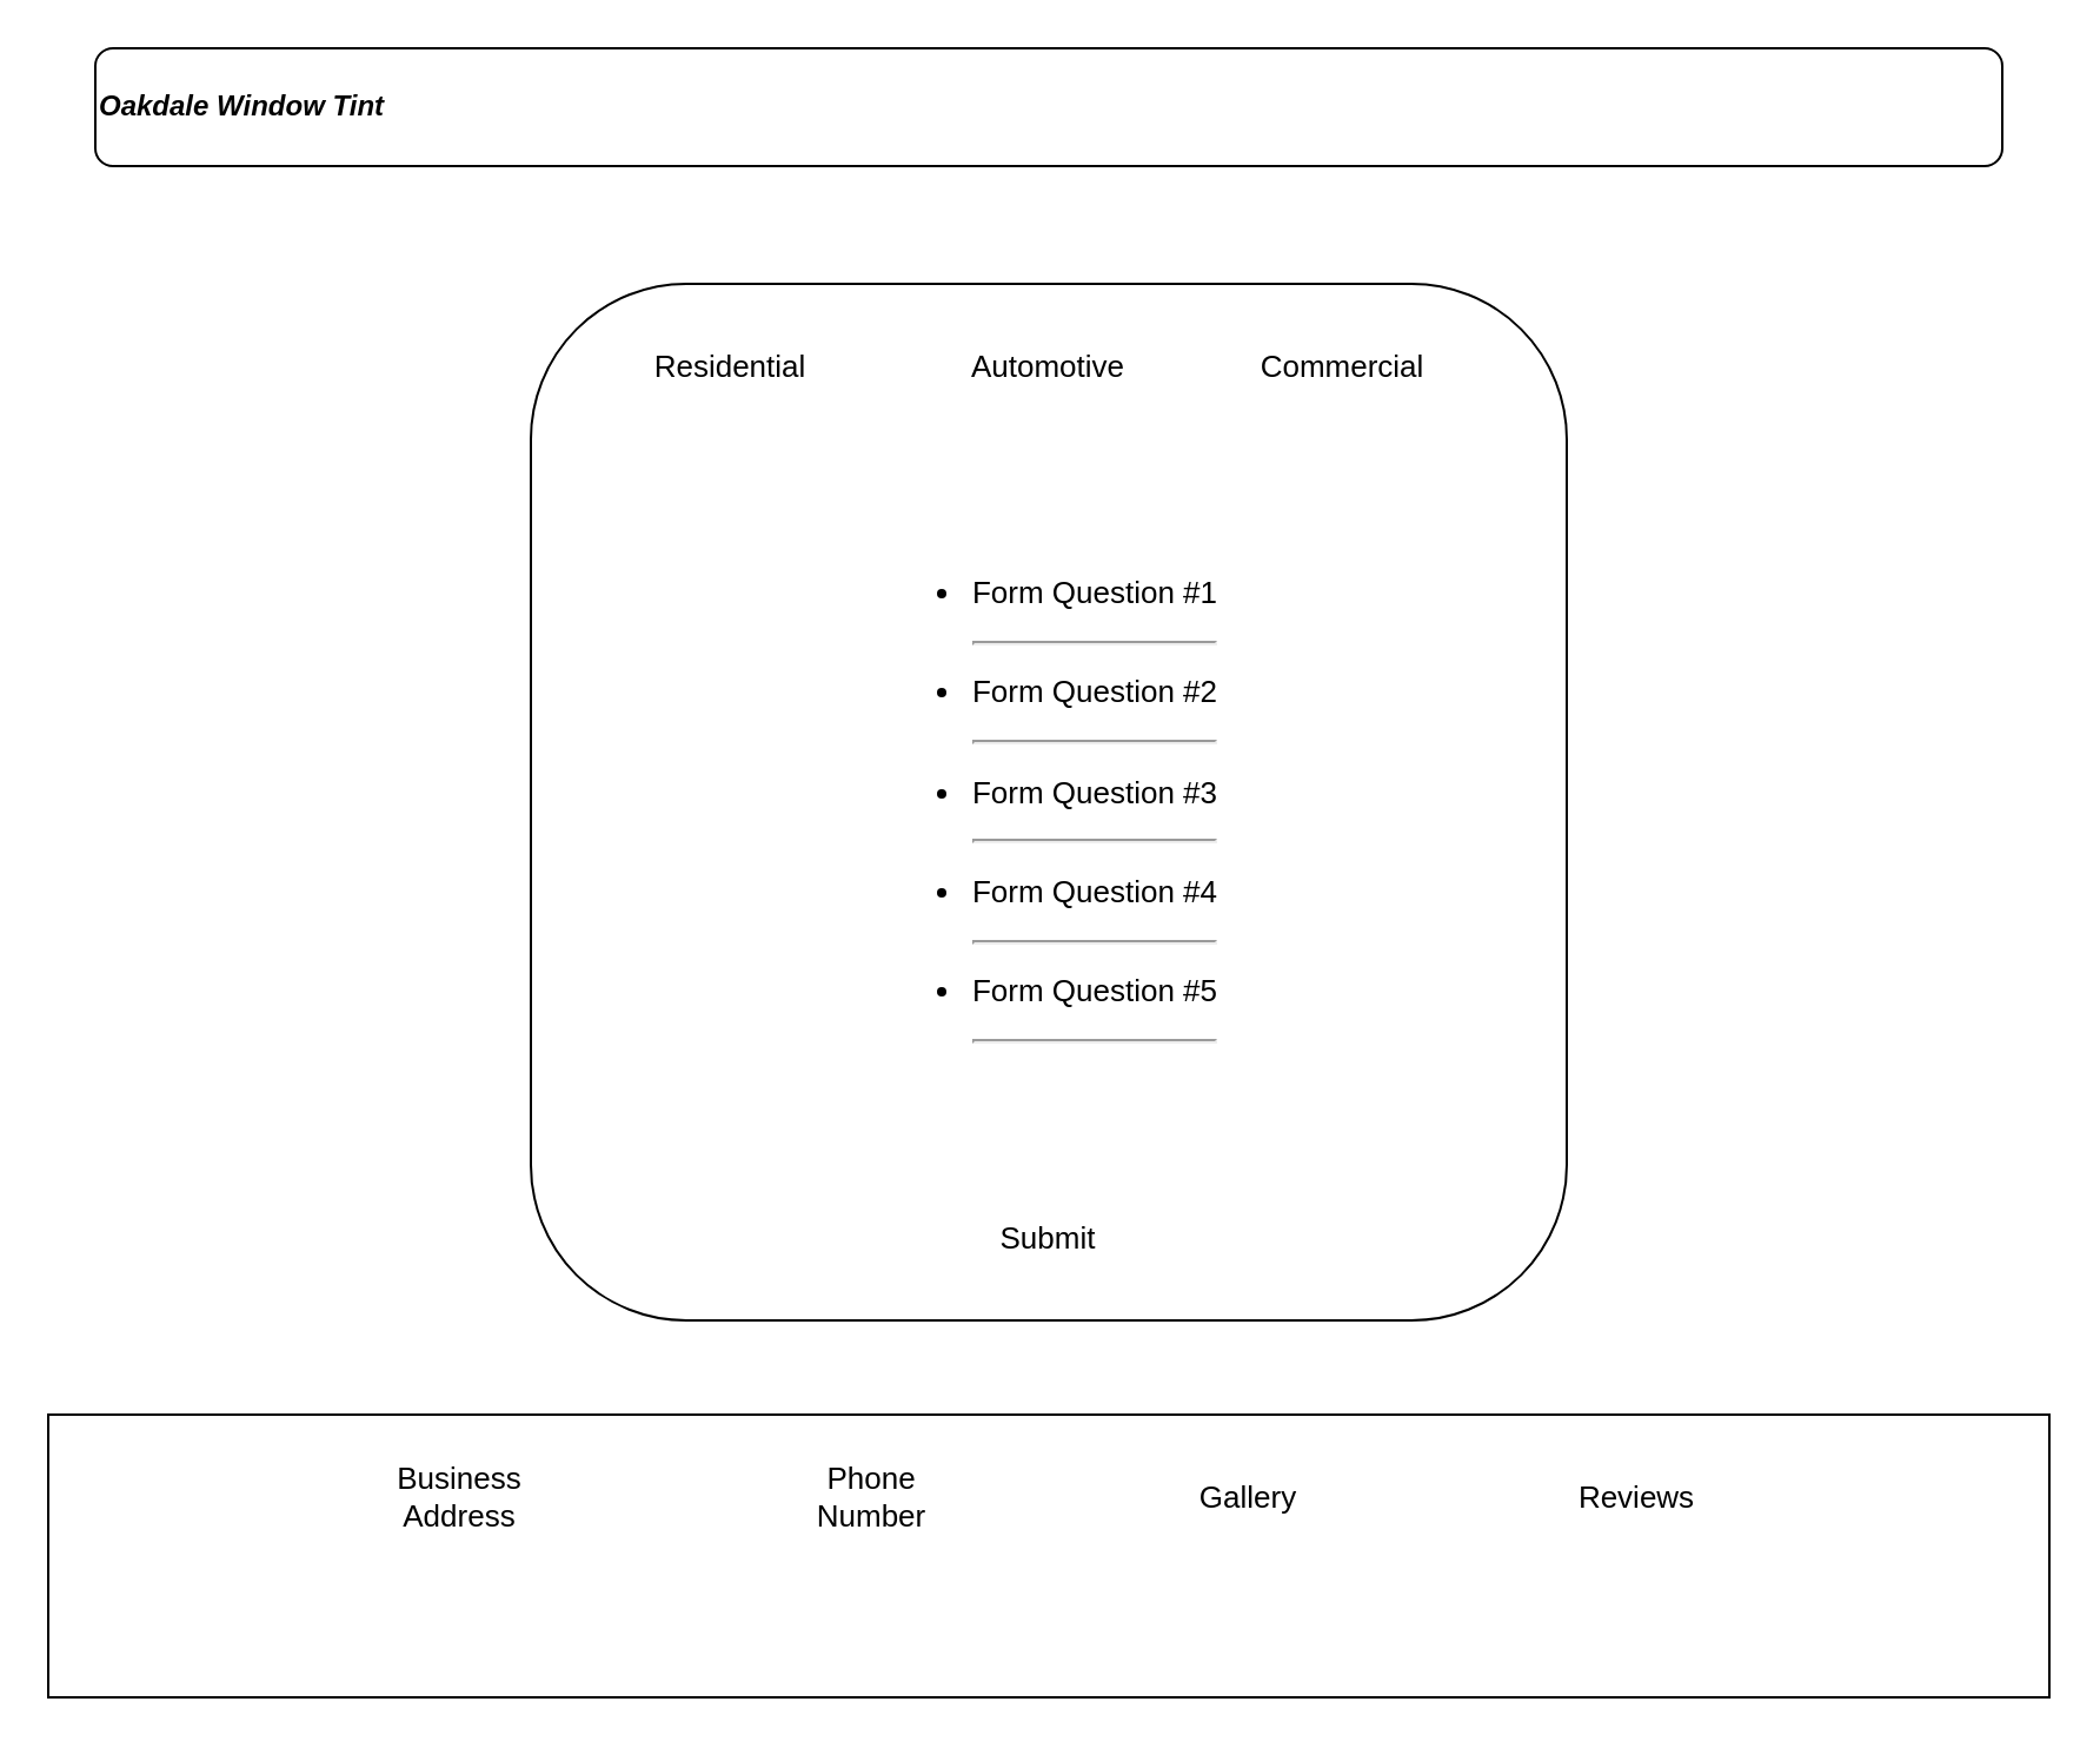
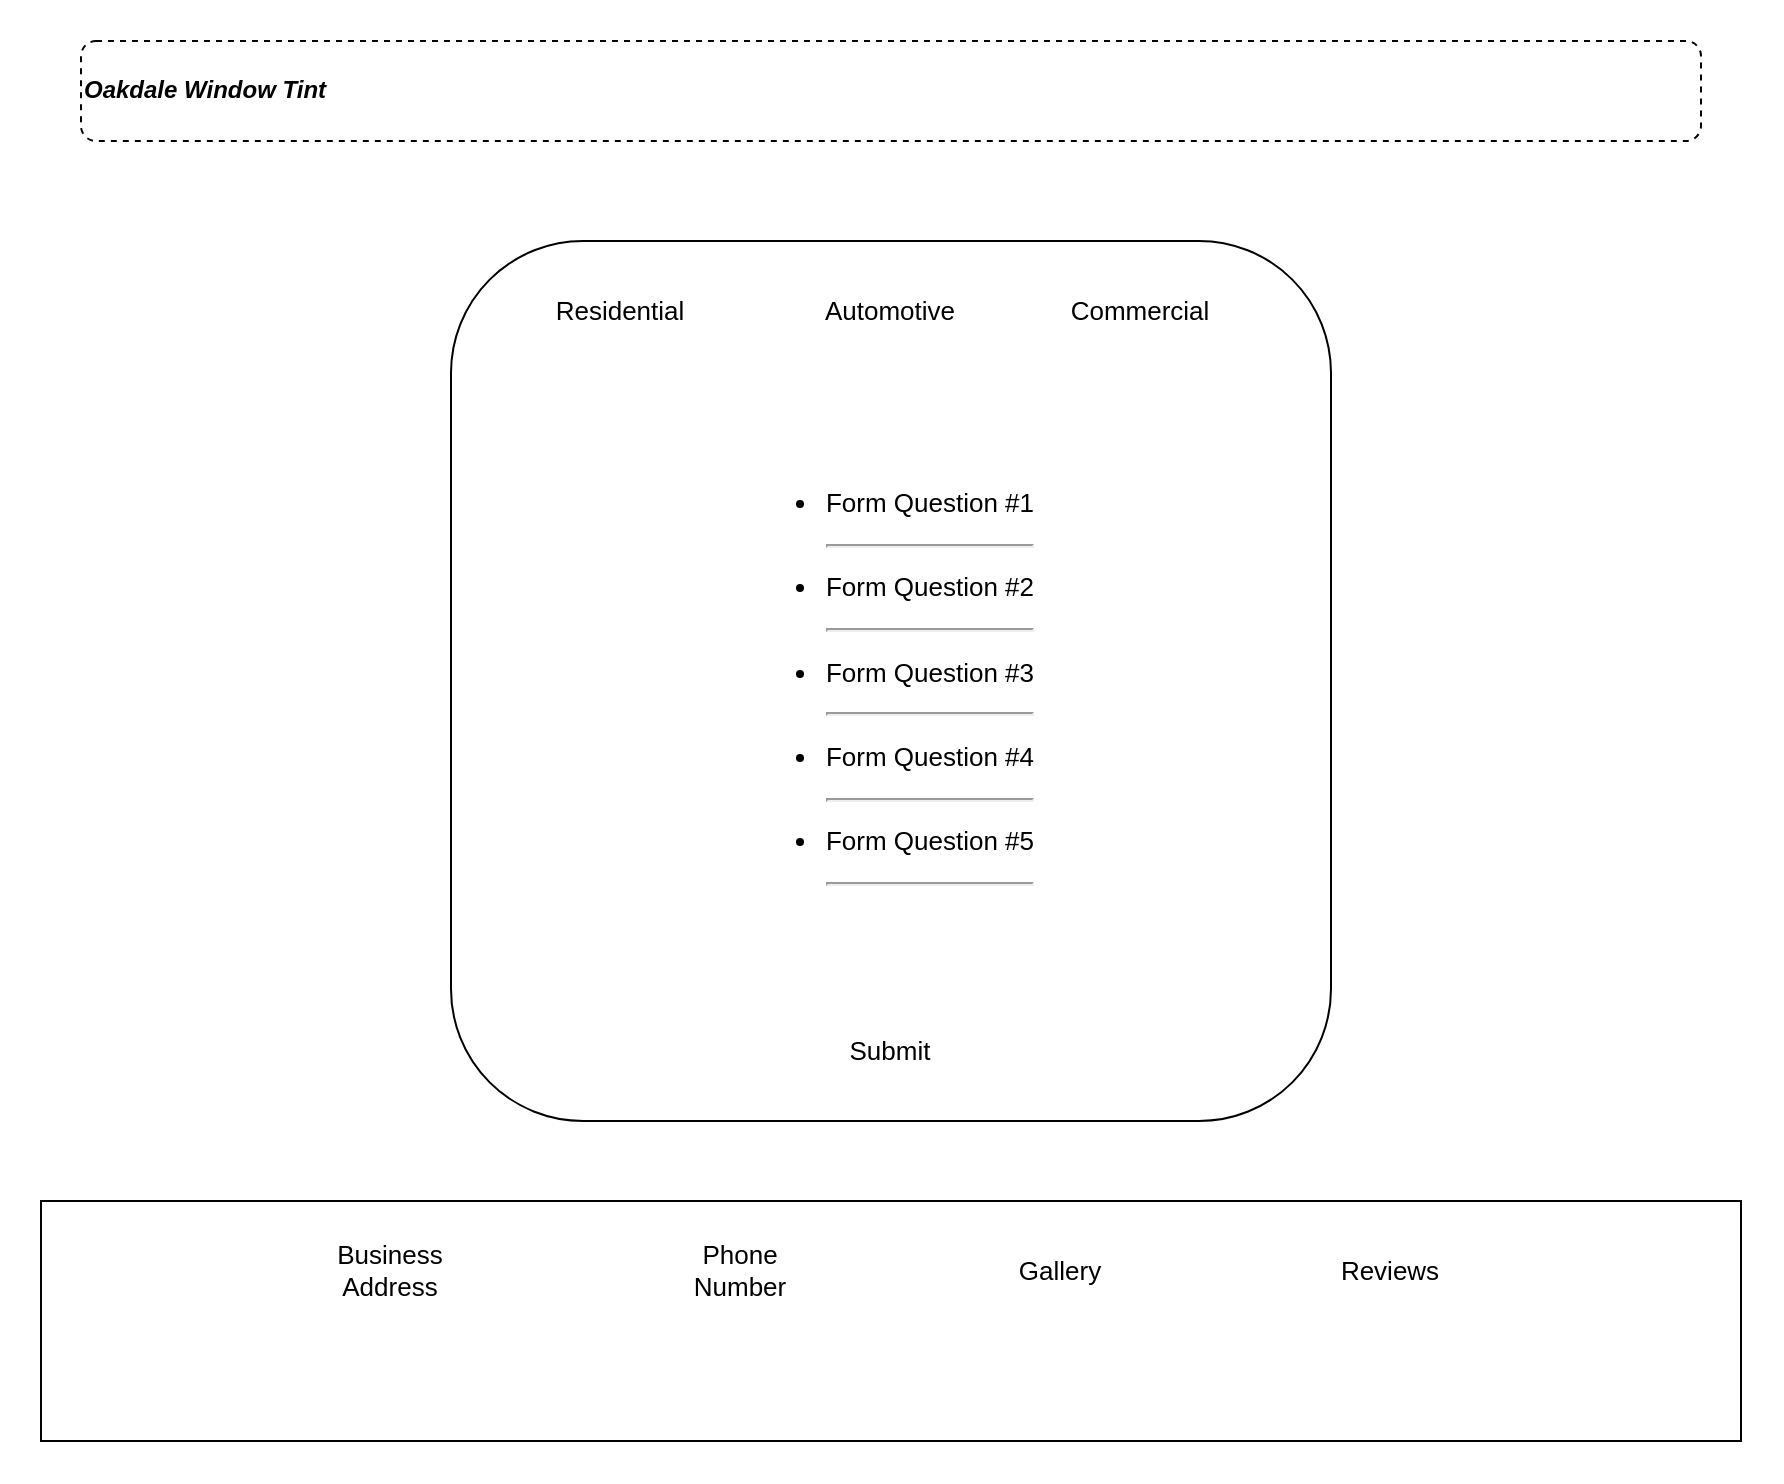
  <mxCell id="0" />
  <mxCell id="1" parent="0" />
- <mxCell id="2" value="&lt;i&gt;&lt;b&gt;Oakdale Window Tint&lt;/b&gt;&lt;/i&gt;" style="rounded=1;whiteSpace=wrap;html=1;align=left;" vertex="1" parent="1"><mxGeometry x="40" y="20" width="810" height="50" as="geometry" /></mxCell>
+ <mxCell id="2" value="&lt;i&gt;&lt;b&gt;Oakdale Window Tint&lt;/b&gt;&lt;/i&gt;" style="rounded=1;whiteSpace=wrap;html=1;align=left;dashed=1;" vertex="1" parent="1"><mxGeometry x="40" y="20" width="810" height="50" as="geometry" /></mxCell>
  <mxCell id="3" value="&lt;ul&gt;&lt;li style=&quot;line-height: 2.1&quot;&gt;Form Question #1&lt;hr&gt;&lt;/li&gt;&lt;li style=&quot;line-height: 2.1&quot;&gt;Form Question #2&lt;hr&gt;&lt;/li&gt;&lt;li style=&quot;line-height: 2.1&quot;&gt;Form Question #3&lt;hr&gt;&lt;/li&gt;&lt;li style=&quot;line-height: 2.1&quot;&gt;Form Question #4&lt;hr&gt;&lt;/li&gt;&lt;li&gt;&lt;span style=&quot;line-height: 2.1&quot;&gt;Form Question #5&lt;/span&gt;&lt;hr&gt;&lt;/li&gt;&lt;/ul&gt;" style="rounded=1;whiteSpace=wrap;html=1;fontSize=13;" vertex="1" parent="1"><mxGeometry x="225" y="120" width="440" height="440" as="geometry" /></mxCell>
  <mxCell id="4" value="Residential" style="text;html=1;strokeColor=none;fillColor=none;align=center;verticalAlign=middle;whiteSpace=wrap;rounded=0;fontSize=13;" vertex="1" parent="1"><mxGeometry x="280" y="140" width="60" height="30" as="geometry" /></mxCell>
  <mxCell id="5" value="Automotive" style="text;html=1;strokeColor=none;fillColor=none;align=center;verticalAlign=middle;whiteSpace=wrap;rounded=0;fontSize=13;" vertex="1" parent="1"><mxGeometry x="415" y="140" width="60" height="30" as="geometry" /></mxCell>
  <mxCell id="6" value="Commercial" style="text;html=1;strokeColor=none;fillColor=none;align=center;verticalAlign=middle;whiteSpace=wrap;rounded=0;fontSize=13;" vertex="1" parent="1"><mxGeometry x="540" y="140" width="60" height="30" as="geometry" /></mxCell>
  <mxCell id="7" value="Submit" style="text;html=1;strokeColor=none;fillColor=none;align=center;verticalAlign=middle;whiteSpace=wrap;rounded=0;fontSize=13;" vertex="1" parent="1"><mxGeometry x="415" y="510" width="60" height="30" as="geometry" /></mxCell>
  <mxCell id="8" value="" style="rounded=0;whiteSpace=wrap;html=1;fontSize=13;" vertex="1" parent="1"><mxGeometry y="600" width="850" height="120" as="geometry" x="20" /></mxCell>
  <mxCell id="9" value="Business Address" style="text;html=1;strokeColor=none;fillColor=none;align=center;verticalAlign=middle;whiteSpace=wrap;rounded=0;fontSize=13;" vertex="1" parent="1"><mxGeometry x="165" y="620" width="60" height="30" as="geometry" /></mxCell>
  <mxCell id="10" value="Reviews" style="text;html=1;strokeColor=none;fillColor=none;align=center;verticalAlign=middle;whiteSpace=wrap;rounded=0;fontSize=13;" vertex="1" parent="1"><mxGeometry x="665" y="620" width="60" height="30" as="geometry" /></mxCell>
  <mxCell id="11" value="Gallery" style="text;html=1;strokeColor=none;fillColor=none;align=center;verticalAlign=middle;whiteSpace=wrap;rounded=0;fontSize=13;" vertex="1" parent="1"><mxGeometry x="500" y="620" width="60" height="30" as="geometry" /></mxCell>
  <mxCell id="12" value="Phone Number" style="text;html=1;strokeColor=none;fillColor=none;align=center;verticalAlign=middle;whiteSpace=wrap;rounded=0;fontSize=13;" vertex="1" parent="1"><mxGeometry x="340" y="620" width="60" height="30" as="geometry" /></mxCell>
